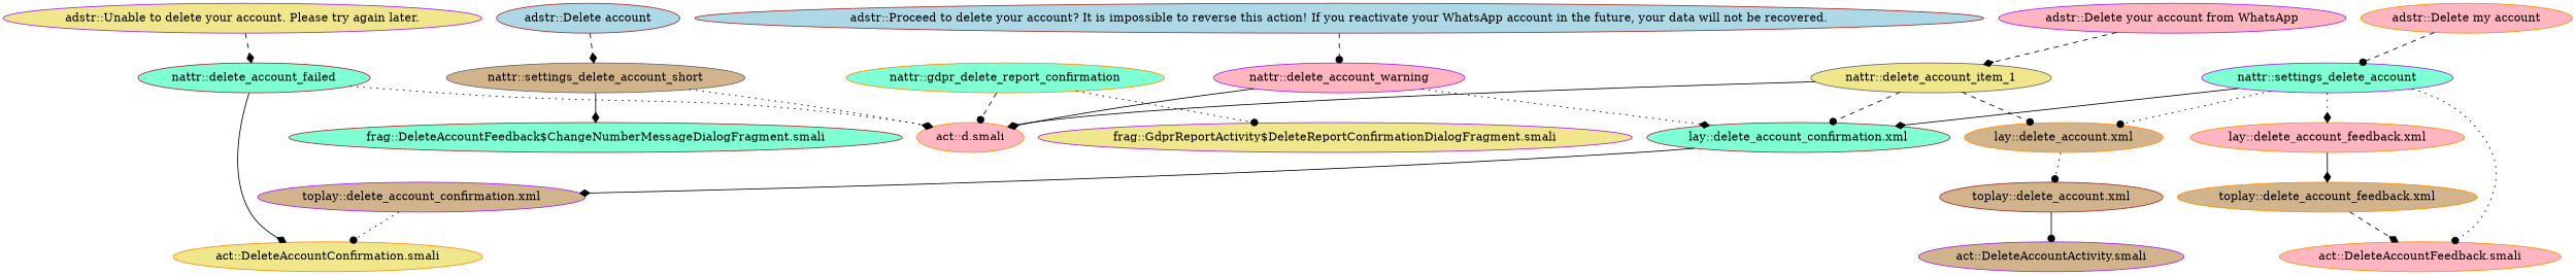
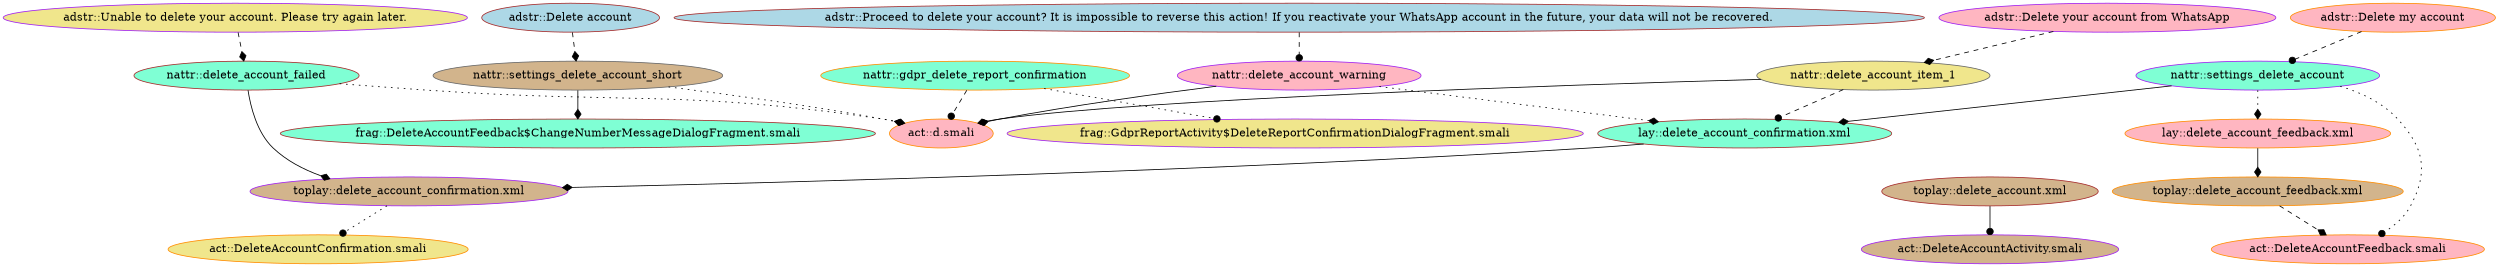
  digraph {
    node [color=darkorange fillcolor=lightpink style=filled]
    edge [arrowhead=diamond style=dashed]
    "adstr::Unable to delete your account. Please try again later." [color=purple fillcolor=khaki]
    "nattr::delete_account_failed" [color=brown fillcolor=aquamarine]
    "act::d.smali"
    "act::DeleteAccountConfirmation.smali" [fillcolor=khaki]
    "adstr::Delete your account from WhatsApp" [color=purple]
    "nattr::delete_account_item_1" [color=gray40 fillcolor=khaki]
    "lay::delete_account_confirmation.xml" [color=brown fillcolor=aquamarine]
-   "lay::delete_account.xml" [fillcolor=tan]
    "toplay::delete_account_confirmation.xml" [color=purple fillcolor=tan]
    "toplay::delete_account.xml" [color=brown fillcolor=tan]
    "adstr::Proceed to delete your account? It is impossible to reverse this action! If you reactivate your WhatsApp account in the future, your data will not be recovered." [color=brown fillcolor=lightblue]
    "nattr::delete_account_warning" [color=purple]
    "nattr::settings_delete_account" [color=purple fillcolor=aquamarine]
    "adstr::Delete my account"
    "lay::delete_account_feedback.xml"
    "act::DeleteAccountFeedback.smali"
    "toplay::delete_account_feedback.xml" [fillcolor=tan]
    "act::DeleteAccountActivity.smali" [color=purple fillcolor=tan]
    "adstr::Delete account" [color=brown fillcolor=lightblue]
    "nattr::settings_delete_account_short" [color=gray40 fillcolor=tan]
    "frag::DeleteAccountFeedback$ChangeNumberMessageDialogFragment.smali" [color=brown fillcolor=aquamarine]
    "nattr::gdpr_delete_report_confirmation" [fillcolor=aquamarine]
    "frag::GdprReportActivity$DeleteReportConfirmationDialogFragment.smali" [color=purple fillcolor=khaki]
    "adstr::Unable to delete your account. Please try again later." -> "nattr::delete_account_failed"
    "nattr::delete_account_failed" -> "act::d.smali" [style=dotted]
-   "nattr::delete_account_failed" -> "act::DeleteAccountConfirmation.smali" [style=solid]
+   "nattr::delete_account_failed" -> "toplay::delete_account_confirmation.xml" [style=solid]
    "adstr::Delete your account from WhatsApp" -> "nattr::delete_account_item_1"
    "nattr::delete_account_item_1" -> "act::d.smali" [style=solid]
    "nattr::delete_account_item_1" -> "lay::delete_account_confirmation.xml" [arrowhead=dot]
-   "nattr::delete_account_item_1" -> "lay::delete_account.xml" [arrowhead=dot]
    "lay::delete_account_confirmation.xml" -> "toplay::delete_account_confirmation.xml" [style=solid]
-   "lay::delete_account.xml" -> "toplay::delete_account.xml" [arrowhead=dot style=dotted]
    "toplay::delete_account_confirmation.xml" -> "act::DeleteAccountConfirmation.smali" [arrowhead=dot style=dotted]
    "toplay::delete_account.xml" -> "act::DeleteAccountActivity.smali" [arrowhead=dot style=solid]
    "adstr::Proceed to delete your account? It is impossible to reverse this action! If you reactivate your WhatsApp account in the future, your data will not be recovered." -> "nattr::delete_account_warning" [arrowhead=dot]
    "nattr::delete_account_warning" -> "act::d.smali" [style=solid]
    "nattr::delete_account_warning" -> "lay::delete_account_confirmation.xml" [style=dotted]
    "nattr::settings_delete_account" -> "lay::delete_account_confirmation.xml" [style=solid]
-   "nattr::settings_delete_account" -> "lay::delete_account.xml" [arrowhead=dot style=dotted]
    "nattr::settings_delete_account" -> "lay::delete_account_feedback.xml" [style=dotted]
    "nattr::settings_delete_account" -> "act::DeleteAccountFeedback.smali" [arrowhead=dot style=dotted]
    "adstr::Delete my account" -> "nattr::settings_delete_account" [arrowhead=dot]
    "lay::delete_account_feedback.xml" -> "toplay::delete_account_feedback.xml" [style=solid]
    "toplay::delete_account_feedback.xml" -> "act::DeleteAccountFeedback.smali"
    "adstr::Delete account" -> "nattr::settings_delete_account_short"
    "nattr::settings_delete_account_short" -> "act::d.smali" [style=dotted]
    "nattr::settings_delete_account_short" -> "frag::DeleteAccountFeedback$ChangeNumberMessageDialogFragment.smali" [style=solid]
    "nattr::gdpr_delete_report_confirmation" -> "act::d.smali" [arrowhead=dot]
    "nattr::gdpr_delete_report_confirmation" -> "frag::GdprReportActivity$DeleteReportConfirmationDialogFragment.smali" [arrowhead=dot style=dotted]
  }
